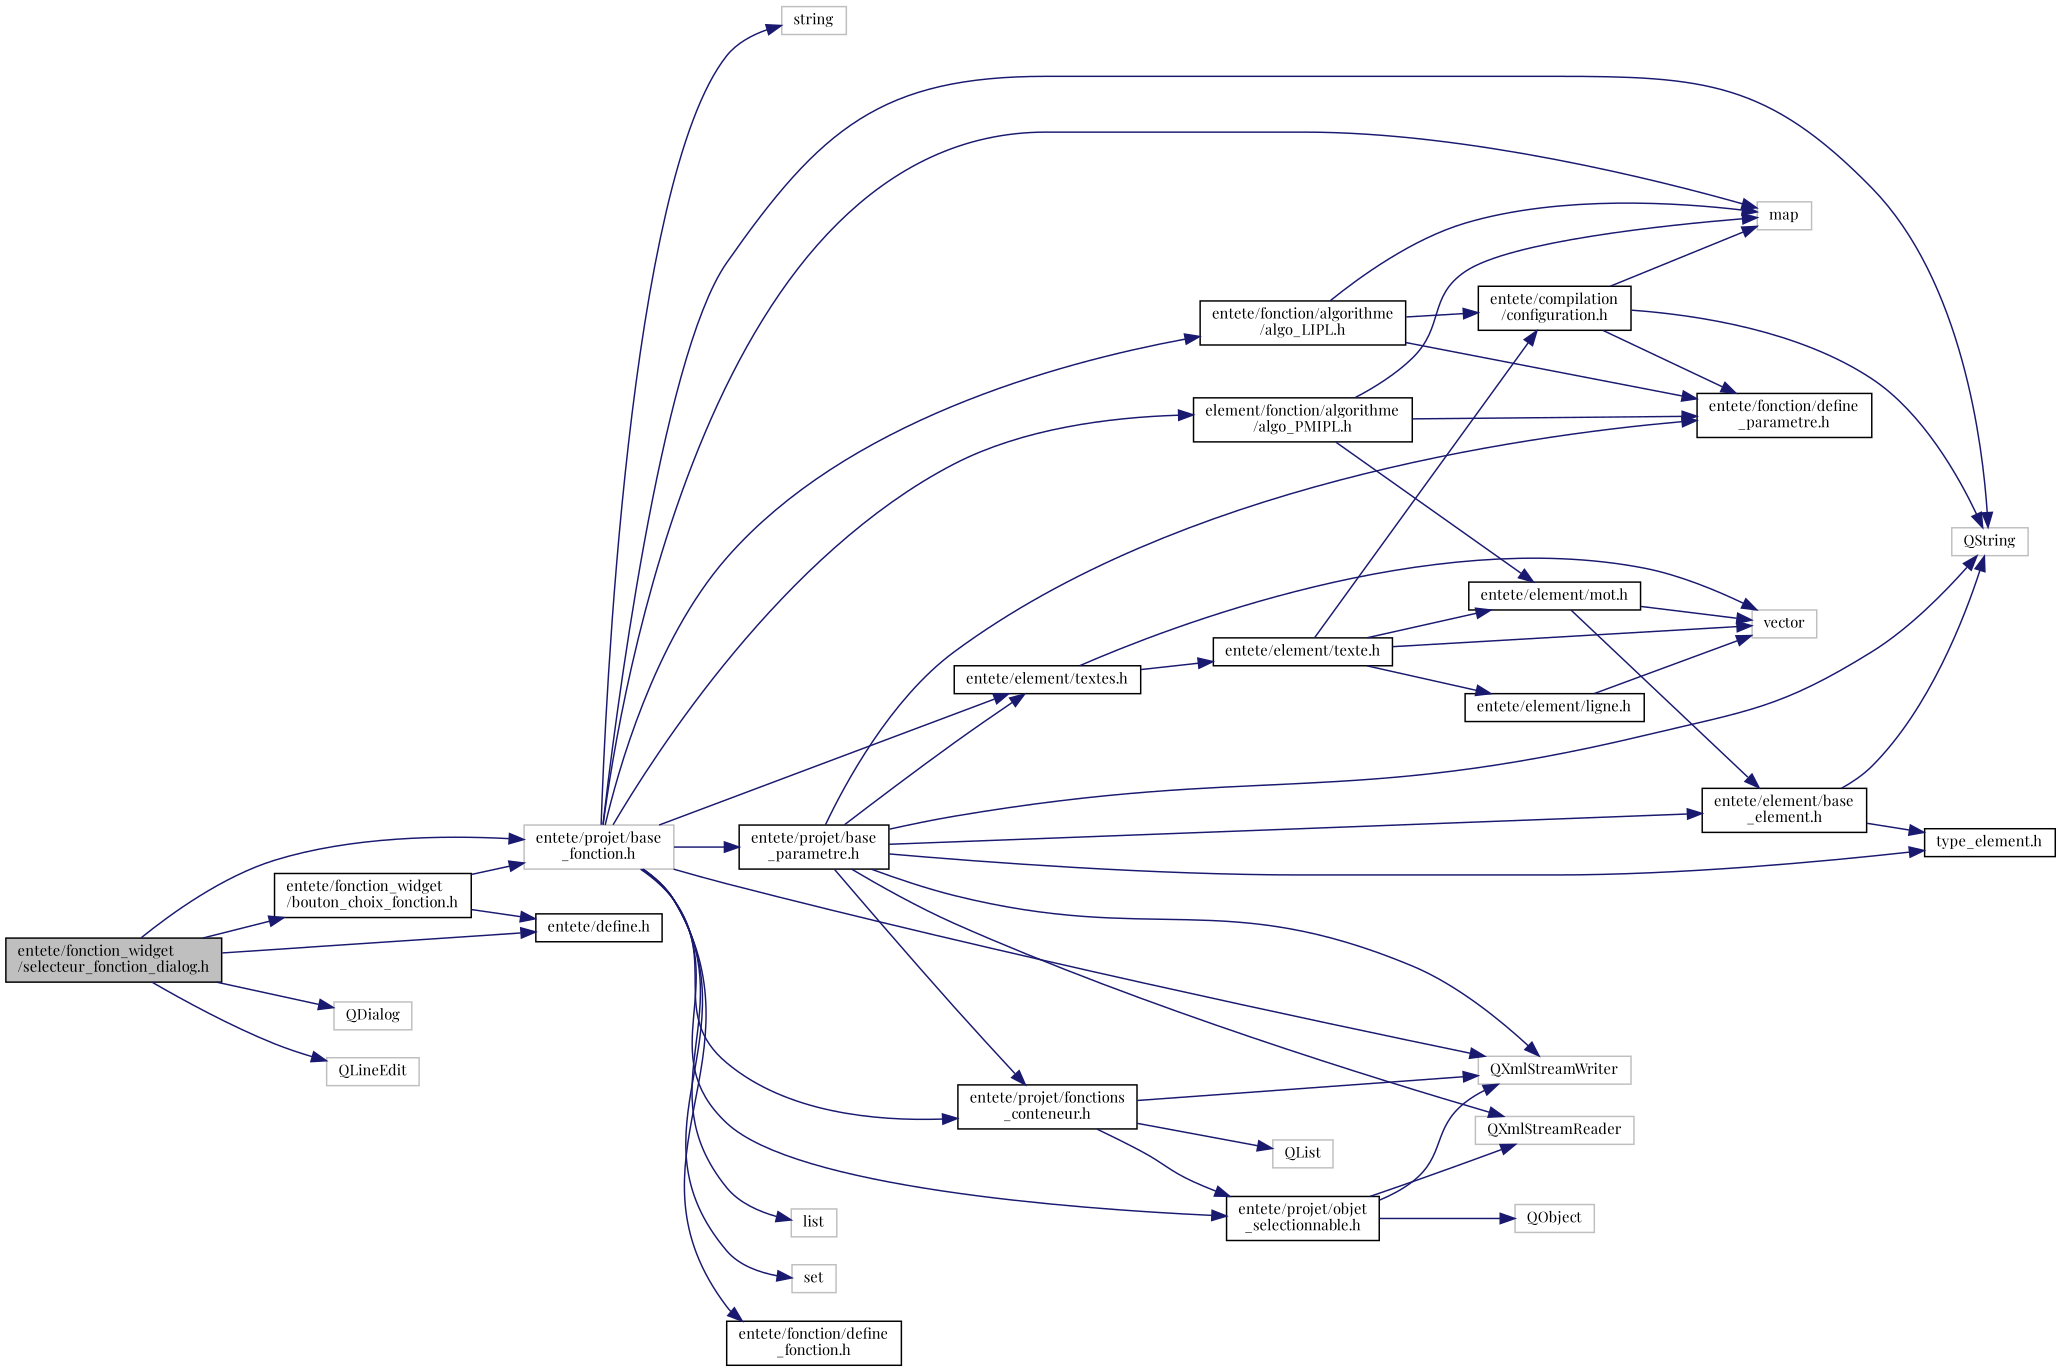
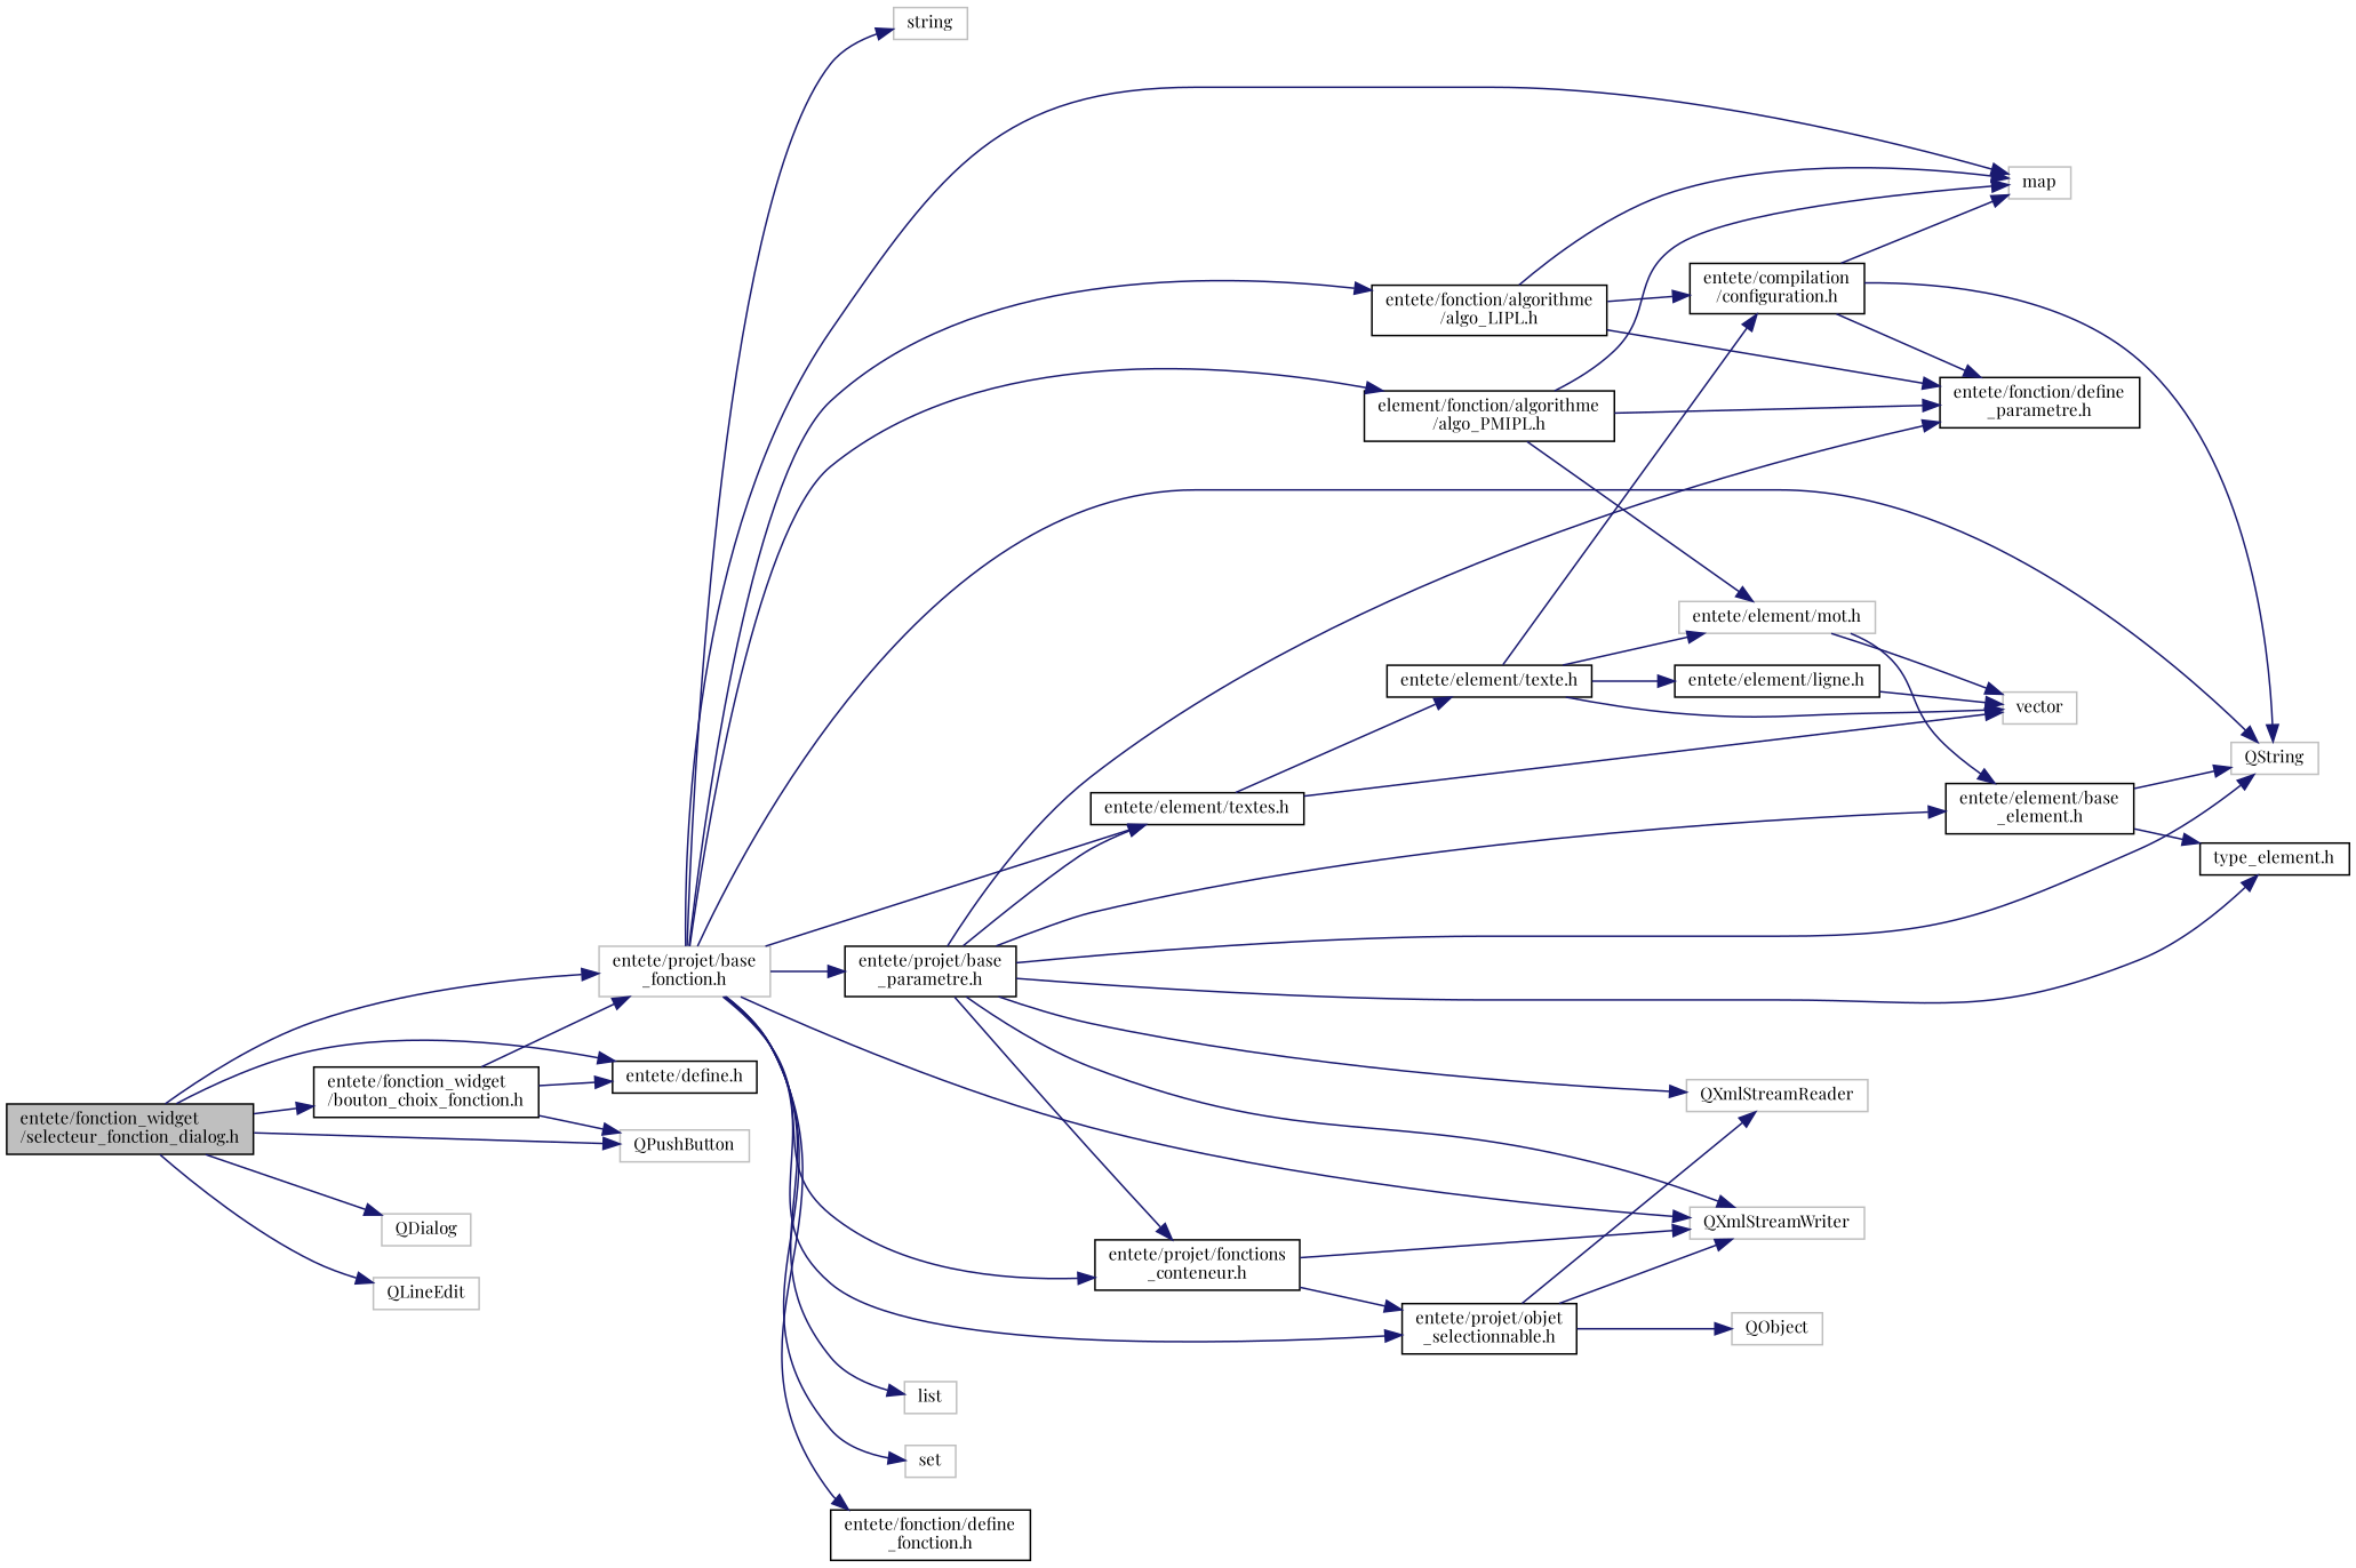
  digraph {
    fontname="Playfair Display"
    rankdir=LR
    node [color=black fillcolor=white fontname="Playfair Display" fontsize=10 shape=record style=filled]
    edge [color=midnightblue fontname="Playfair Display" fontsize=10 labelfontname=Helvetica labelfontsize=10 style=solid]
    n1 [fillcolor=grey75 fontcolor=black height=0.2 label="entete/fonction_widget\l/selecteur_fonction_dialog.h" width=0.4]
    n2 [color=grey75 height=0.2 label="entete/projet/base\l_fonction.h" width=0.4]
    n3 [height=0.2 label="entete/fonction_widget\l/bouton_choix_fonction.h" width=0.4]
    n4 [height=0.2 label="entete/define.h" width=0.4]
+   n5 [color=grey75 height=0.2 label=QPushButton width=0.4]
    n6 [color=grey75 height=0.2 label=QDialog width=0.4]
    n7 [color=grey75 height=0.2 label=QLineEdit width=0.4]
    n8 [color=grey75 height=0.2 label=string width=0.4]
    n9 [color=grey75 height=0.2 label=QString width=0.4]
    n10 [color=grey75 height=0.2 label=list width=0.4]
    n11 [color=grey75 height=0.2 label=set width=0.4]
    n12 [color=grey75 height=0.2 label=map width=0.4]
    n13 [color=grey75 height=0.2 label=QXmlStreamWriter width=0.4]
    n14 [height=0.2 label="entete/element/textes.h" width=0.4]
    n15 [height=0.2 label="entete/projet/base\l_parametre.h" width=0.4]
    n16 [height=0.2 label="entete/projet/fonctions\l_conteneur.h" width=0.4]
    n17 [height=0.2 label="entete/projet/objet\l_selectionnable.h" width=0.4]
    n18 [height=0.2 label="element/fonction/algorithme\l/algo_PMIPL.h" width=0.4]
    n19 [height=0.2 label="entete/fonction/algorithme\l/algo_LIPL.h" width=0.4]
    n20 [height=0.2 label="entete/fonction/define\l_fonction.h" width=0.4]
    n21 [height=0.2 label="entete/element/texte.h" width=0.4]
    n22 [color=grey75 height=0.2 label=vector width=0.4]
    n23 [height=0.2 label="entete/element/base\l_element.h" width=0.4]
    n24 [height=0.2 label="type_element.h" width=0.4]
    n25 [height=0.2 label="entete/fonction/define\l_parametre.h" width=0.4]
    n26 [color=grey75 height=0.2 label=QXmlStreamReader width=0.4]
-   n27 [color=grey75 height=0.2 label=QList width=0.4]
    n28 [color=grey75 height=0.2 label=QObject width=0.4]
-   n29 [height=0.2 label="entete/element/mot.h" width=0.4]
+   n29 [color=grey75 height=0.2 label="entete/element/mot.h" width=0.4]
    n30 [height=0.2 label="entete/compilation\l/configuration.h" width=0.4]
    n31 [height=0.2 label="entete/element/ligne.h" width=0.4]
    n1 -> n2
    n1 -> n3
    n1 -> n4
+   n1 -> n5
    n1 -> n6
    n1 -> n7
    n2 -> n8
    n2 -> n9
    n2 -> n10
    n2 -> n11
    n2 -> n12
    n2 -> n13
    n2 -> n14
    n2 -> n15
    n2 -> n16
    n2 -> n17
    n2 -> n18
    n2 -> n19
    n2 -> n20
    n3 -> n2
    n3 -> n4
+   n3 -> n5
    n14 -> n21
    n14 -> n22
    n15 -> n9
    n15 -> n13
    n15 -> n14
    n15 -> n16
    n15 -> n23
    n15 -> n24
    n15 -> n25
    n15 -> n26
    n16 -> n13
    n16 -> n17
-   n16 -> n27
    n17 -> n13
    n17 -> n26
    n17 -> n28
    n18 -> n12
    n18 -> n25
    n18 -> n29
    n19 -> n12
    n19 -> n25
    n19 -> n30
    n21 -> n22
    n21 -> n29
    n21 -> n30
    n21 -> n31
    n23 -> n9
    n23 -> n24
    n29 -> n22
    n29 -> n23
    n30 -> n9
    n30 -> n12
    n30 -> n25
    n31 -> n22
  }
